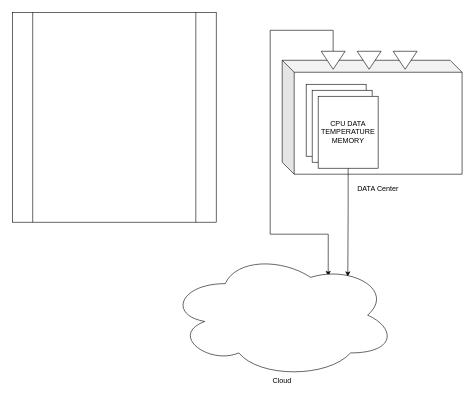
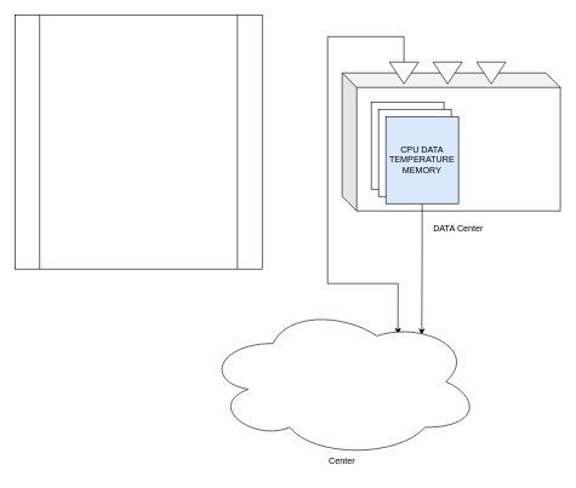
  <mxCell id="0" />
  <mxCell id="1" parent="0" />
  <mxCell id="2" value="" style="shape=process;whiteSpace=wrap;html=1;backgroundOutline=1;" vertex="1" parent="1"><mxGeometry x="20" y="20" width="340" height="350" as="geometry" /></mxCell>
  <mxCell id="3" value="" style="shape=cube;whiteSpace=wrap;html=1;boundedLbl=1;backgroundOutline=1;darkOpacity=0.05;darkOpacity2=0.1;" vertex="1" parent="1"><mxGeometry x="470" y="100" width="300" height="190" as="geometry" /></mxCell>
  <mxCell id="4" value="" style="triangle;whiteSpace=wrap;html=1;rotation=90;" vertex="1" parent="1"><mxGeometry x="600" y="80" width="30" height="40" as="geometry" /></mxCell>
  <mxCell id="5" style="edgeStyle=orthogonalEdgeStyle;rounded=0;orthogonalLoop=1;jettySize=auto;html=1;entryX=0.702;entryY=0.19;entryDx=0;entryDy=0;entryPerimeter=0;" edge="1" parent="1" source="6" target="12"><mxGeometry relative="1" as="geometry"><Array as="points"><mxPoint x="555" y="50" /><mxPoint x="450" y="50" /><mxPoint x="450" y="390" /><mxPoint x="547" y="390" /></Array></mxGeometry></mxCell>
  <mxCell id="6" value="" style="triangle;whiteSpace=wrap;html=1;rotation=90;" vertex="1" parent="1"><mxGeometry x="540" y="80" width="30" height="40" as="geometry" /></mxCell>
  <mxCell id="7" value="" style="triangle;whiteSpace=wrap;html=1;rotation=90;" vertex="1" parent="1"><mxGeometry x="660" y="80" width="30" height="40" as="geometry" /></mxCell>
  <mxCell id="8" value="" style="rounded=0;whiteSpace=wrap;html=1;" vertex="1" parent="1"><mxGeometry x="510" y="140" width="100" height="120" as="geometry" /></mxCell>
  <mxCell id="9" value="" style="rounded=0;whiteSpace=wrap;html=1;" vertex="1" parent="1"><mxGeometry x="520" y="150" width="100" height="120" as="geometry" /></mxCell>
  <mxCell id="10" style="edgeStyle=orthogonalEdgeStyle;rounded=0;orthogonalLoop=1;jettySize=auto;html=1;exitX=0.5;exitY=1;exitDx=0;exitDy=0;entryX=0.788;entryY=0.194;entryDx=0;entryDy=0;entryPerimeter=0;" edge="1" parent="1" source="11" target="12"><mxGeometry relative="1" as="geometry" /></mxCell>
- <mxCell id="11" value="CPU DATA&lt;br style=&quot;border-color: var(--border-color);&quot;&gt;TEMPERATURE&lt;br style=&quot;border-color: var(--border-color);&quot;&gt;MEMORY" style="rounded=0;whiteSpace=wrap;html=1;" vertex="1" parent="1"><mxGeometry x="530" y="160" width="100" height="120" as="geometry" /></mxCell>
+ <mxCell id="11" value="CPU DATA&lt;br style=&quot;border-color: var(--border-color);&quot;&gt;TEMPERATURE&lt;br style=&quot;border-color: var(--border-color);&quot;&gt;MEMORY" style="rounded=0;whiteSpace=wrap;html=1;fillColor=#dae8fc;" vertex="1" parent="1"><mxGeometry x="530" y="160" width="100" height="120" as="geometry" /></mxCell>
  <mxCell id="12" value="" style="ellipse;shape=cloud;whiteSpace=wrap;html=1;" vertex="1" parent="1"><mxGeometry x="280" y="420" width="380" height="210" as="geometry" /></mxCell>
  <mxCell id="13" value="DATA Center" style="text;html=1;strokeColor=none;fillColor=none;align=center;verticalAlign=middle;whiteSpace=wrap;rounded=0;" vertex="1" parent="1"><mxGeometry x="525" y="300" width="210" height="30" as="geometry" /></mxCell>
- <mxCell id="14" value="Cloud" style="text;html=1;strokeColor=none;fillColor=none;align=center;verticalAlign=middle;whiteSpace=wrap;rounded=0;" vertex="1" parent="1"><mxGeometry x="440" y="620" width="60" height="30" as="geometry" /></mxCell>
+ <mxCell id="14" value="Center" style="text;html=1;strokeColor=none;fillColor=none;align=center;verticalAlign=middle;whiteSpace=wrap;rounded=0;" vertex="1" parent="1"><mxGeometry x="440" y="620" width="60" height="30" as="geometry" /></mxCell>
  <mxCell id="15" value="&lt;br&gt;" style="text;html=1;strokeColor=none;fillColor=none;align=center;verticalAlign=middle;whiteSpace=wrap;rounded=0;" vertex="1" parent="1"><mxGeometry x="500" y="340" width="60" height="30" as="geometry" /></mxCell>
